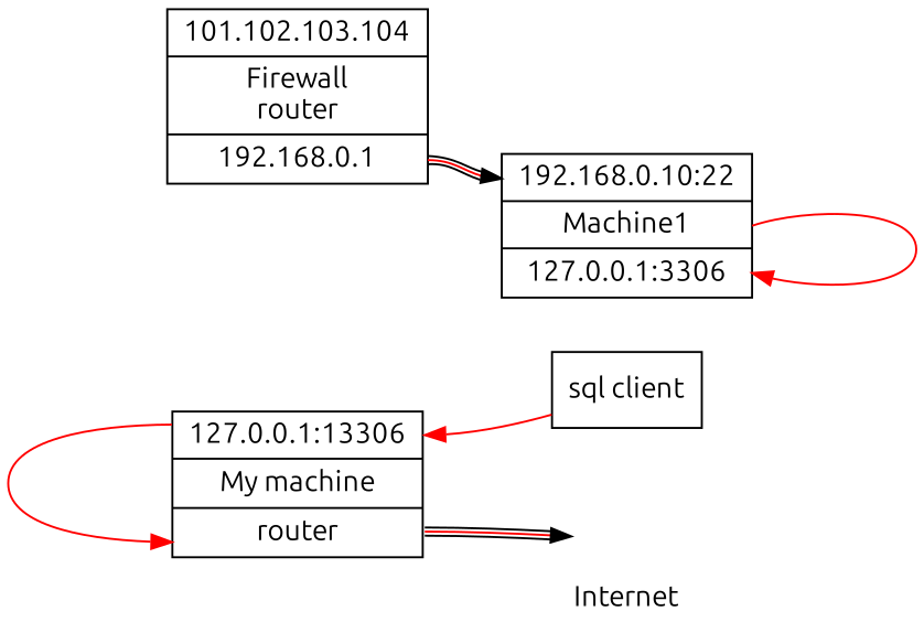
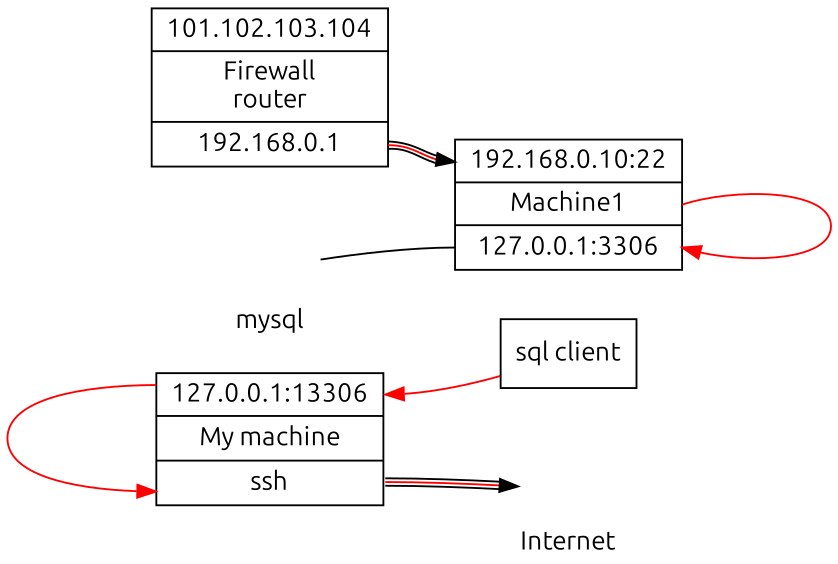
  digraph {
    compound=true
    fontname=Ubuntu
    rankdir=LR
    ranksep=equally
    node [fontname=Ubuntu shape=record]
    edge [color=red fontname=Ubuntu labelfloat=true tailport=f0]
-   n1 [label="<f0>127.0.0.1:13306|<f1>My machine|<f2>router"]
+   n1 [label="<f0>127.0.0.1:13306|<f1>My machine|<f2>ssh"]
    n2 [color="#ffffff" fixedsize=true height=1 label=Internet labelloc=b shape=none]
    "sql client"
    n4 [label="<f0>192.168.0.10:22|<f1>Machine1|<f2>127.0.0.1:3306"]
    n5 [label="<f0>101.102.103.104|<f1>Firewall\nrouter|<f2>192.168.0.1"]
+   n6 [color="#ffffff" fixedsize=true height=1 label=mysql labelloc=b shape=none]
    n1 -> n1 [headport=f2]
    n1 -> n2 [color="black:red:black" tailport=f2]
    n1 -> "sql client" [dir=back]
    n4 -> n4 [headport="f2:e" tailport="f1:e"]
    n5 -> n4 [color="black:red:black" headport=f0 tailport=f2]
+   n6 -> n4 [arrowhead=none headport=f2 color="" tailport=""]
  }
